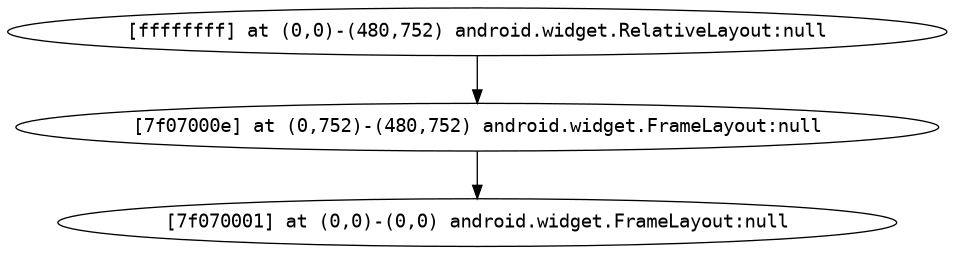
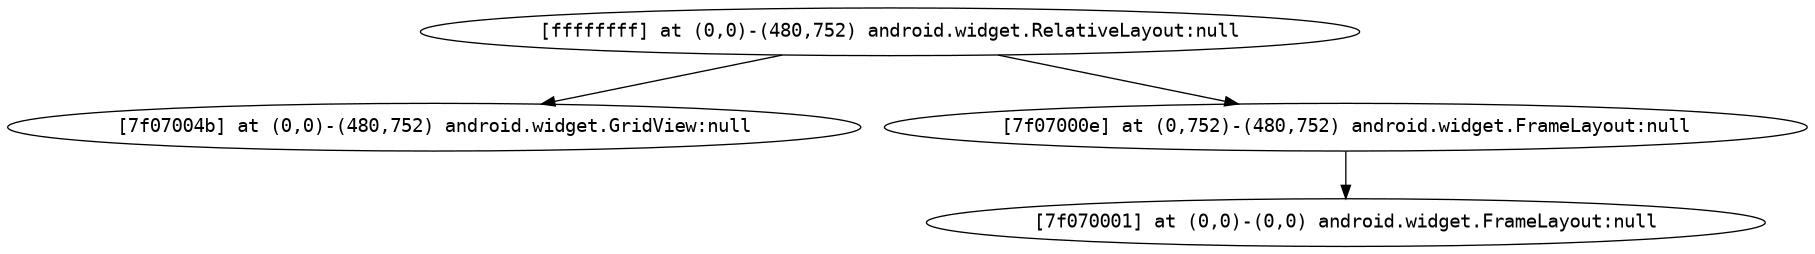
  strict digraph {
    fontname="DejaVu Sans Mono"
    node [fontname="DejaVu Sans Mono"]
    edge [fontname="DejaVu Sans Mono"]
    n1 [label="[ffffffff] at (0,0)-(480,752) android.widget.RelativeLayout:null"]
+   n2 [label="[7f07004b] at (0,0)-(480,752) android.widget.GridView:null"]
    n3 [label="[7f07000e] at (0,752)-(480,752) android.widget.FrameLayout:null"]
    n4 [label="[7f070001] at (0,0)-(0,0) android.widget.FrameLayout:null"]
+   n1 -> n2
    n1 -> n3
    n3 -> n4
  }
